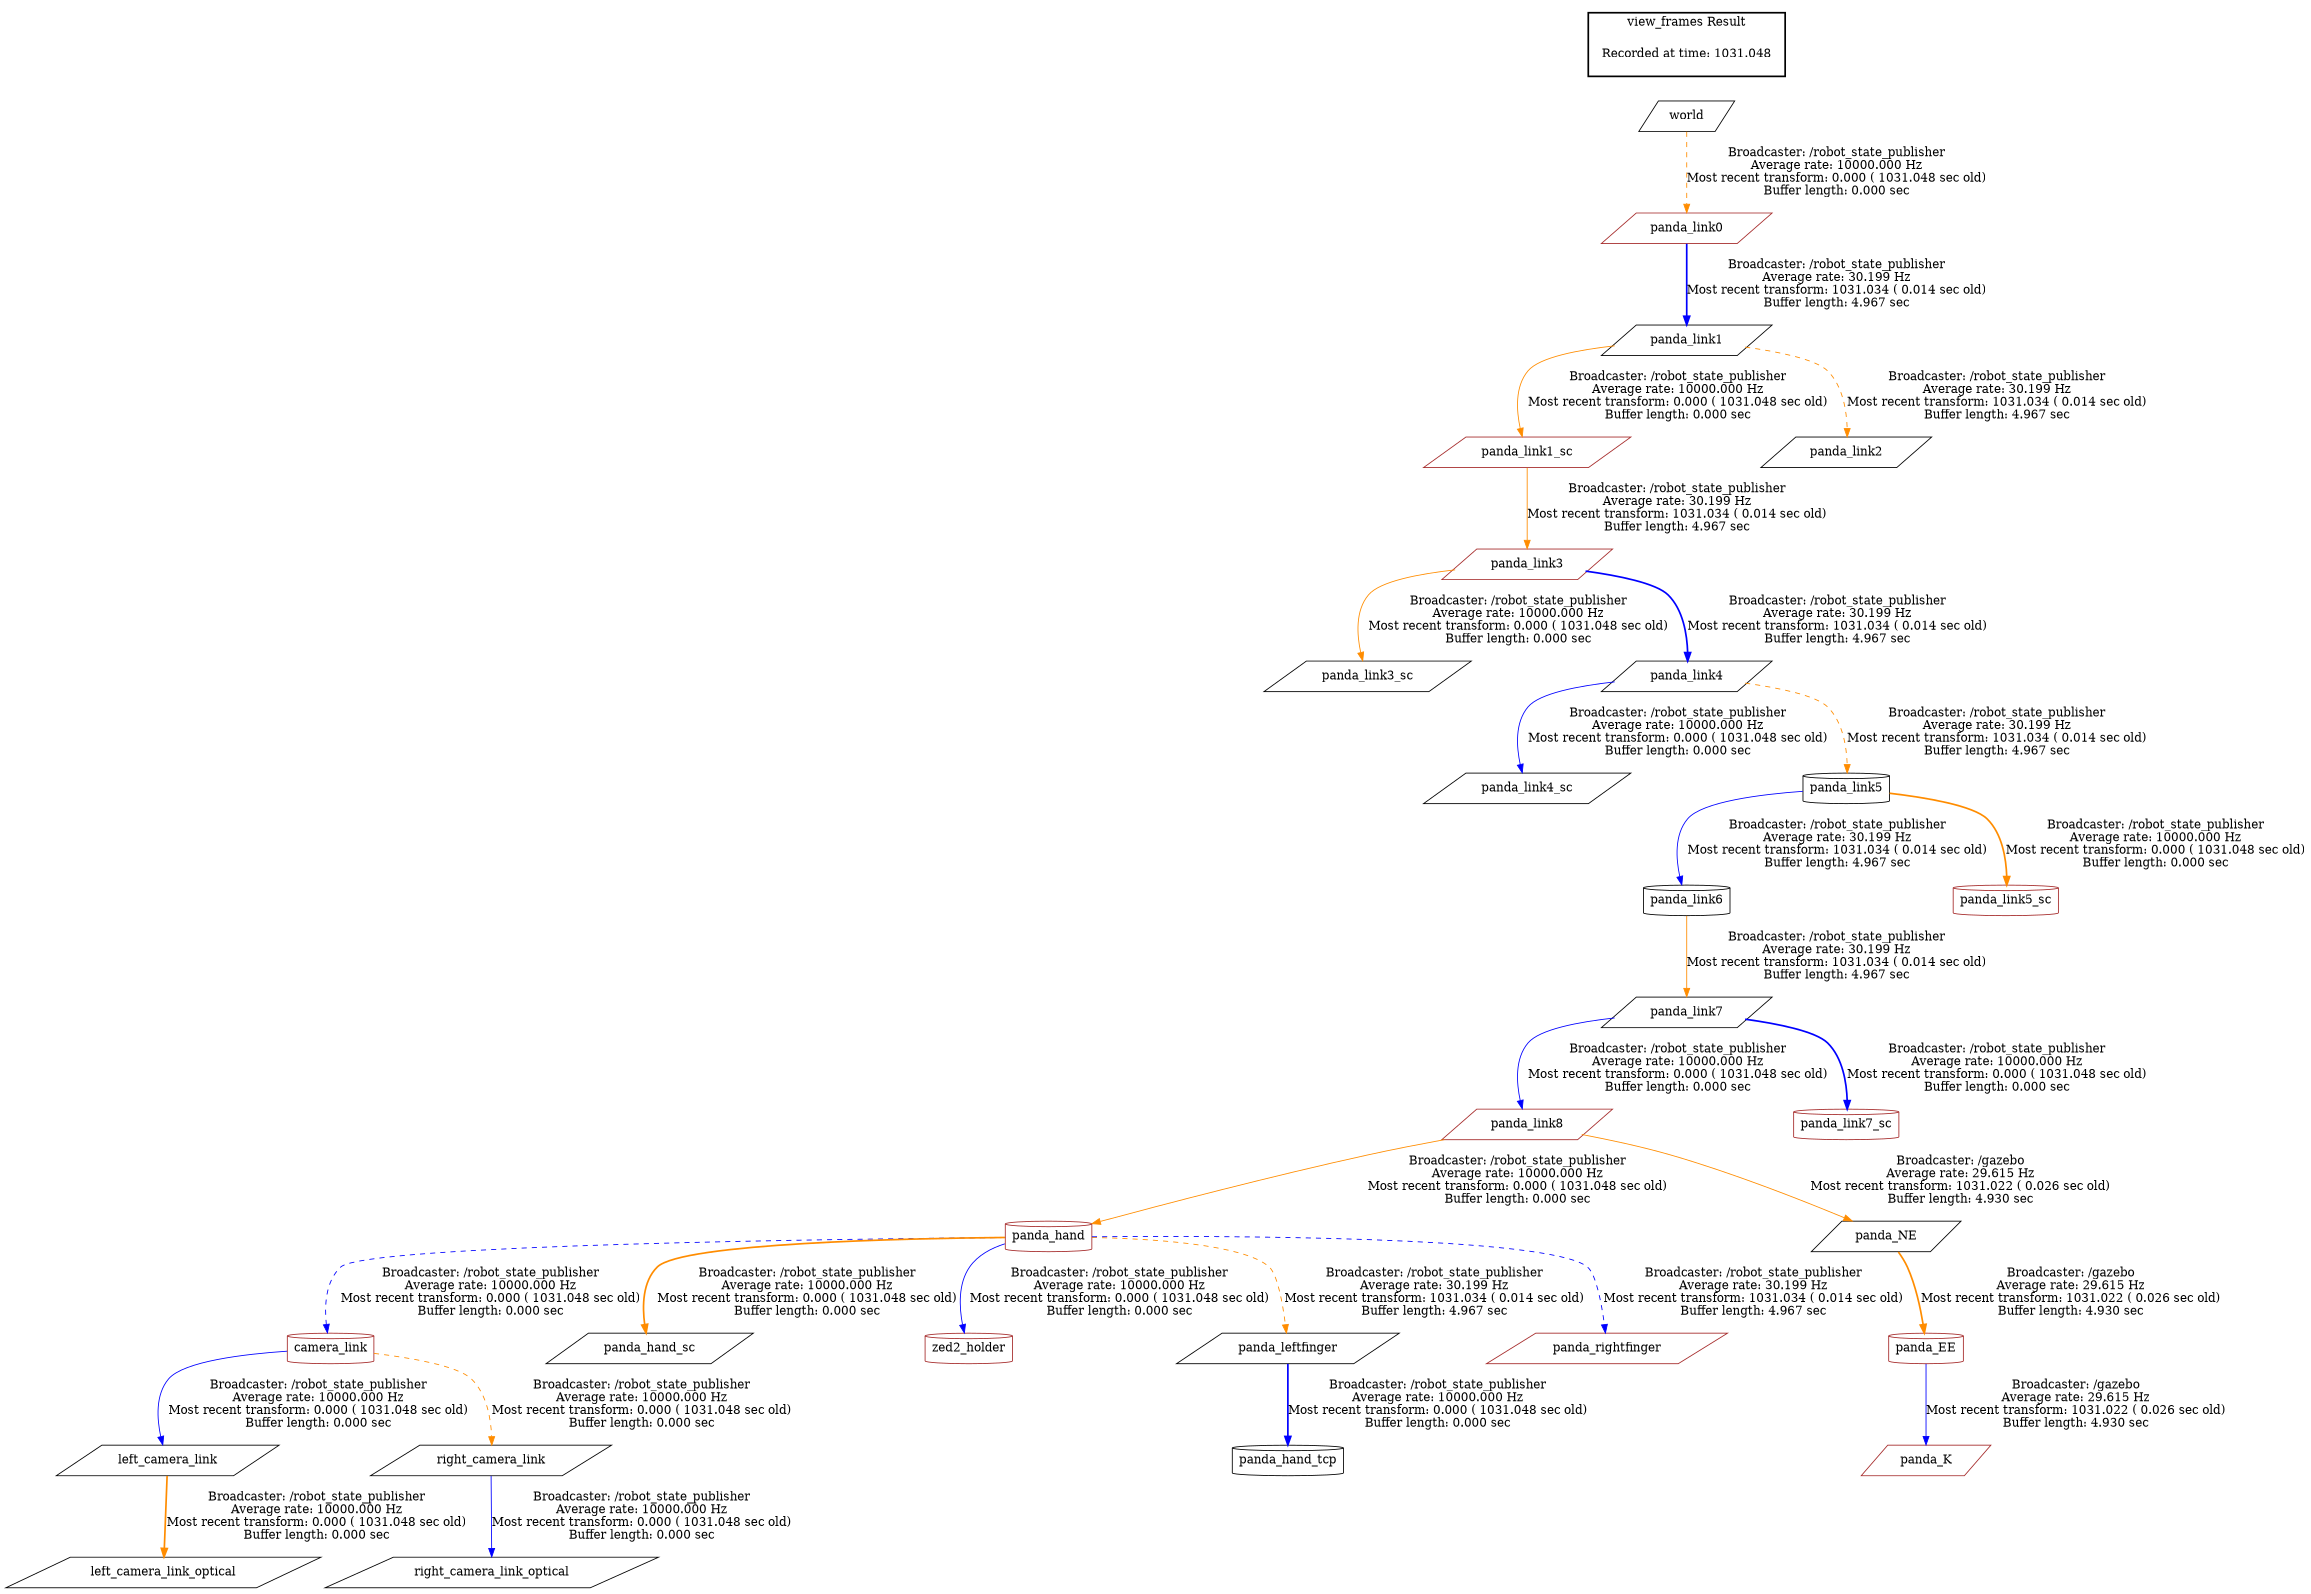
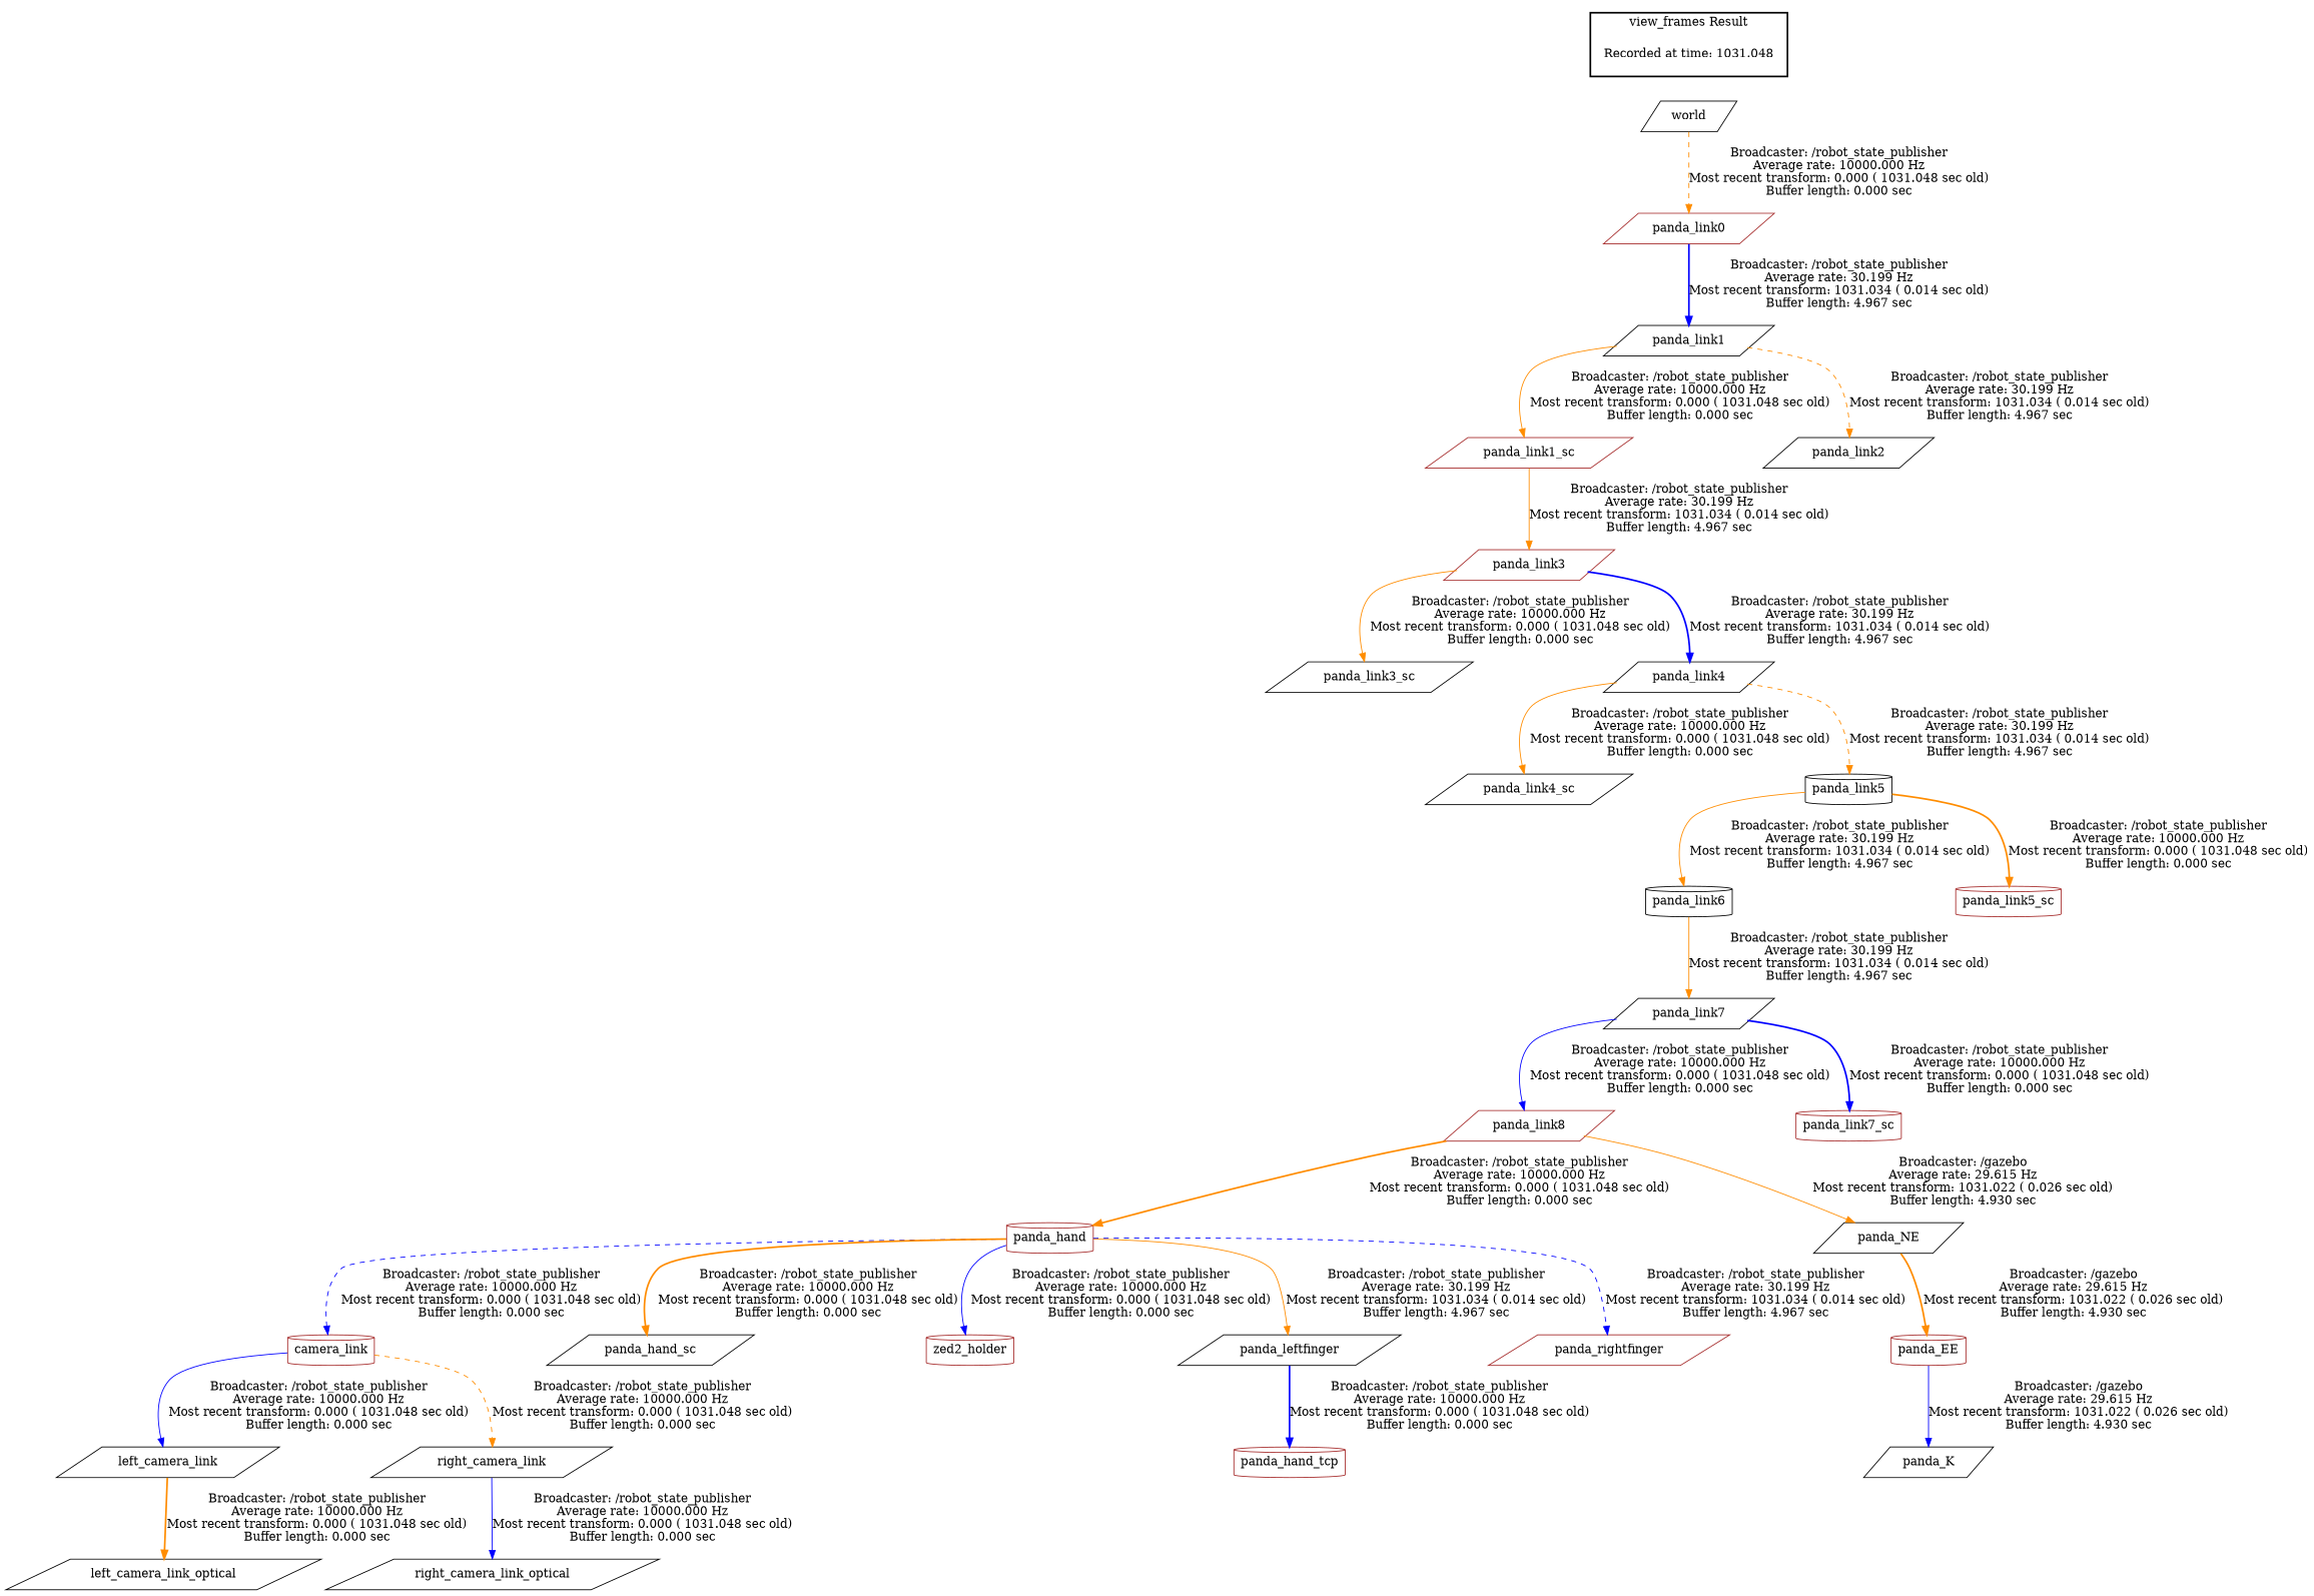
  digraph {
    node [color=black shape=parallelogram]
    edge [style=solid color=darkorange]
    "Recorded at time: 1031.048" [color=brown shape=plaintext]
    world
    panda_link0 [color=brown]
    panda_link1
    panda_link1_sc [color=brown]
    panda_link2
    panda_hand [color=brown shape=cylinder]
    camera_link [color=brown shape=cylinder]
    panda_hand_sc
    zed2_holder [color=brown shape=cylinder]
    panda_leftfinger
    panda_rightfinger [color=brown]
    left_camera_link
    right_camera_link
-   panda_hand_tcp [shape=cylinder]
+   panda_hand_tcp [color=brown shape=cylinder]
    left_camera_link_optical
    right_camera_link_optical
    panda_link8 [color=brown]
    panda_NE
    panda_EE [color=brown shape=cylinder]
    panda_link7
    panda_link7_sc [color=brown shape=cylinder]
    panda_link6 [shape=cylinder]
    panda_link3 [color=brown]
    panda_link3_sc
    panda_link4
    panda_link4_sc
    panda_link5 [shape=cylinder]
    panda_link5_sc [color=brown shape=cylinder]
-   panda_K [color=brown]
+   panda_K
    subgraph cluster_1 {
      color=black
      label="view_frames Result"
      style=bold
      "Recorded at time: 1031.048"
    }
    "Recorded at time: 1031.048" -> world [style=invis color=""]
    world -> panda_link0 [label="Broadcaster: /robot_state_publisher\nAverage rate: 10000.000 Hz\nMost recent transform: 0.000 ( 1031.048 sec old)\nBuffer length: 0.000 sec\n" style=dashed]
    panda_link0 -> panda_link1 [color=blue label="Broadcaster: /robot_state_publisher\nAverage rate: 30.199 Hz\nMost recent transform: 1031.034 ( 0.014 sec old)\nBuffer length: 4.967 sec\n" style=bold]
    panda_link1 -> panda_link1_sc [label="Broadcaster: /robot_state_publisher\nAverage rate: 10000.000 Hz\nMost recent transform: 0.000 ( 1031.048 sec old)\nBuffer length: 0.000 sec\n"]
    panda_link1 -> panda_link2 [label="Broadcaster: /robot_state_publisher\nAverage rate: 30.199 Hz\nMost recent transform: 1031.034 ( 0.014 sec old)\nBuffer length: 4.967 sec\n" style=dashed]
    panda_link1_sc -> panda_link3 [label="Broadcaster: /robot_state_publisher\nAverage rate: 30.199 Hz\nMost recent transform: 1031.034 ( 0.014 sec old)\nBuffer length: 4.967 sec\n"]
    panda_hand -> camera_link [color=blue label="Broadcaster: /robot_state_publisher\nAverage rate: 10000.000 Hz\nMost recent transform: 0.000 ( 1031.048 sec old)\nBuffer length: 0.000 sec\n" style=dashed]
    panda_hand -> panda_hand_sc [label="Broadcaster: /robot_state_publisher\nAverage rate: 10000.000 Hz\nMost recent transform: 0.000 ( 1031.048 sec old)\nBuffer length: 0.000 sec\n" style=bold]
    panda_hand -> zed2_holder [color=blue label="Broadcaster: /robot_state_publisher\nAverage rate: 10000.000 Hz\nMost recent transform: 0.000 ( 1031.048 sec old)\nBuffer length: 0.000 sec\n"]
-   panda_hand -> panda_leftfinger [label="Broadcaster: /robot_state_publisher\nAverage rate: 30.199 Hz\nMost recent transform: 1031.034 ( 0.014 sec old)\nBuffer length: 4.967 sec\n" style=dashed]
+   panda_hand -> panda_leftfinger [label="Broadcaster: /robot_state_publisher\nAverage rate: 30.199 Hz\nMost recent transform: 1031.034 ( 0.014 sec old)\nBuffer length: 4.967 sec\n"]
    panda_hand -> panda_rightfinger [color=blue label="Broadcaster: /robot_state_publisher\nAverage rate: 30.199 Hz\nMost recent transform: 1031.034 ( 0.014 sec old)\nBuffer length: 4.967 sec\n" style=dashed]
    camera_link -> left_camera_link [color=blue label="Broadcaster: /robot_state_publisher\nAverage rate: 10000.000 Hz\nMost recent transform: 0.000 ( 1031.048 sec old)\nBuffer length: 0.000 sec\n"]
    camera_link -> right_camera_link [label="Broadcaster: /robot_state_publisher\nAverage rate: 10000.000 Hz\nMost recent transform: 0.000 ( 1031.048 sec old)\nBuffer length: 0.000 sec\n" style=dashed]
    panda_leftfinger -> panda_hand_tcp [color=blue label="Broadcaster: /robot_state_publisher\nAverage rate: 10000.000 Hz\nMost recent transform: 0.000 ( 1031.048 sec old)\nBuffer length: 0.000 sec\n" style=bold]
    left_camera_link -> left_camera_link_optical [label="Broadcaster: /robot_state_publisher\nAverage rate: 10000.000 Hz\nMost recent transform: 0.000 ( 1031.048 sec old)\nBuffer length: 0.000 sec\n" style=bold]
    right_camera_link -> right_camera_link_optical [color=blue label="Broadcaster: /robot_state_publisher\nAverage rate: 10000.000 Hz\nMost recent transform: 0.000 ( 1031.048 sec old)\nBuffer length: 0.000 sec\n"]
-   panda_link8 -> panda_hand [label="Broadcaster: /robot_state_publisher\nAverage rate: 10000.000 Hz\nMost recent transform: 0.000 ( 1031.048 sec old)\nBuffer length: 0.000 sec\n"]
+   panda_link8 -> panda_hand [label="Broadcaster: /robot_state_publisher\nAverage rate: 10000.000 Hz\nMost recent transform: 0.000 ( 1031.048 sec old)\nBuffer length: 0.000 sec\n" style=bold]
    panda_link8 -> panda_NE [label="Broadcaster: /gazebo\nAverage rate: 29.615 Hz\nMost recent transform: 1031.022 ( 0.026 sec old)\nBuffer length: 4.930 sec\n"]
    panda_NE -> panda_EE [label="Broadcaster: /gazebo\nAverage rate: 29.615 Hz\nMost recent transform: 1031.022 ( 0.026 sec old)\nBuffer length: 4.930 sec\n" style=bold]
    panda_EE -> panda_K [color=blue label="Broadcaster: /gazebo\nAverage rate: 29.615 Hz\nMost recent transform: 1031.022 ( 0.026 sec old)\nBuffer length: 4.930 sec\n"]
    panda_link7 -> panda_link8 [color=blue label="Broadcaster: /robot_state_publisher\nAverage rate: 10000.000 Hz\nMost recent transform: 0.000 ( 1031.048 sec old)\nBuffer length: 0.000 sec\n"]
    panda_link7 -> panda_link7_sc [color=blue label="Broadcaster: /robot_state_publisher\nAverage rate: 10000.000 Hz\nMost recent transform: 0.000 ( 1031.048 sec old)\nBuffer length: 0.000 sec\n" style=bold]
    panda_link6 -> panda_link7 [label="Broadcaster: /robot_state_publisher\nAverage rate: 30.199 Hz\nMost recent transform: 1031.034 ( 0.014 sec old)\nBuffer length: 4.967 sec\n"]
    panda_link3 -> panda_link3_sc [label="Broadcaster: /robot_state_publisher\nAverage rate: 10000.000 Hz\nMost recent transform: 0.000 ( 1031.048 sec old)\nBuffer length: 0.000 sec\n"]
    panda_link3 -> panda_link4 [color=blue label="Broadcaster: /robot_state_publisher\nAverage rate: 30.199 Hz\nMost recent transform: 1031.034 ( 0.014 sec old)\nBuffer length: 4.967 sec\n" style=bold]
-   panda_link4 -> panda_link4_sc [color=blue label="Broadcaster: /robot_state_publisher\nAverage rate: 10000.000 Hz\nMost recent transform: 0.000 ( 1031.048 sec old)\nBuffer length: 0.000 sec\n"]
+   panda_link4 -> panda_link4_sc [label="Broadcaster: /robot_state_publisher\nAverage rate: 10000.000 Hz\nMost recent transform: 0.000 ( 1031.048 sec old)\nBuffer length: 0.000 sec\n"]
    panda_link4 -> panda_link5 [label="Broadcaster: /robot_state_publisher\nAverage rate: 30.199 Hz\nMost recent transform: 1031.034 ( 0.014 sec old)\nBuffer length: 4.967 sec\n" style=dashed]
-   panda_link5 -> panda_link6 [color=blue label="Broadcaster: /robot_state_publisher\nAverage rate: 30.199 Hz\nMost recent transform: 1031.034 ( 0.014 sec old)\nBuffer length: 4.967 sec\n"]
+   panda_link5 -> panda_link6 [label="Broadcaster: /robot_state_publisher\nAverage rate: 30.199 Hz\nMost recent transform: 1031.034 ( 0.014 sec old)\nBuffer length: 4.967 sec\n"]
    panda_link5 -> panda_link5_sc [label="Broadcaster: /robot_state_publisher\nAverage rate: 10000.000 Hz\nMost recent transform: 0.000 ( 1031.048 sec old)\nBuffer length: 0.000 sec\n" style=bold]
  }
